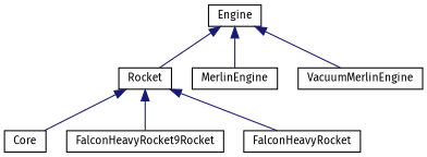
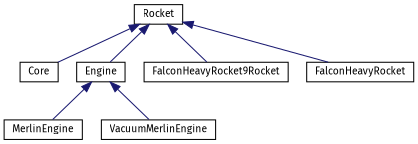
  digraph {
    fontname="Fira Sans"
    rankdir=TB
    node [color=black fillcolor=white fontname="Fira Sans" fontsize=10 shape=record style=filled]
    edge [color=midnightblue dir=back fontname="Fira Sans" fontsize=10 labelfontname=Helvetica labelfontsize=10 style=solid]
    n1 [height=0.2 label=Rocket width=0.4]
    n2 [height=0.2 label=Core width=0.4]
    n3 [height=0.2 label=Engine width=0.4]
    n4 [height=0.2 label=FalconHeavyRocket9Rocket width=0.4]
    n5 [height=0.2 label=FalconHeavyRocket width=0.4]
    n6 [height=0.2 label=MerlinEngine width=0.4]
    n7 [height=0.2 label=VacuumMerlinEngine width=0.4]
    n1 -> n2
-   n3 -> n1
+   n1 -> n3
    n1 -> n4
    n1 -> n5
    n3 -> n6
    n3 -> n7
  }
